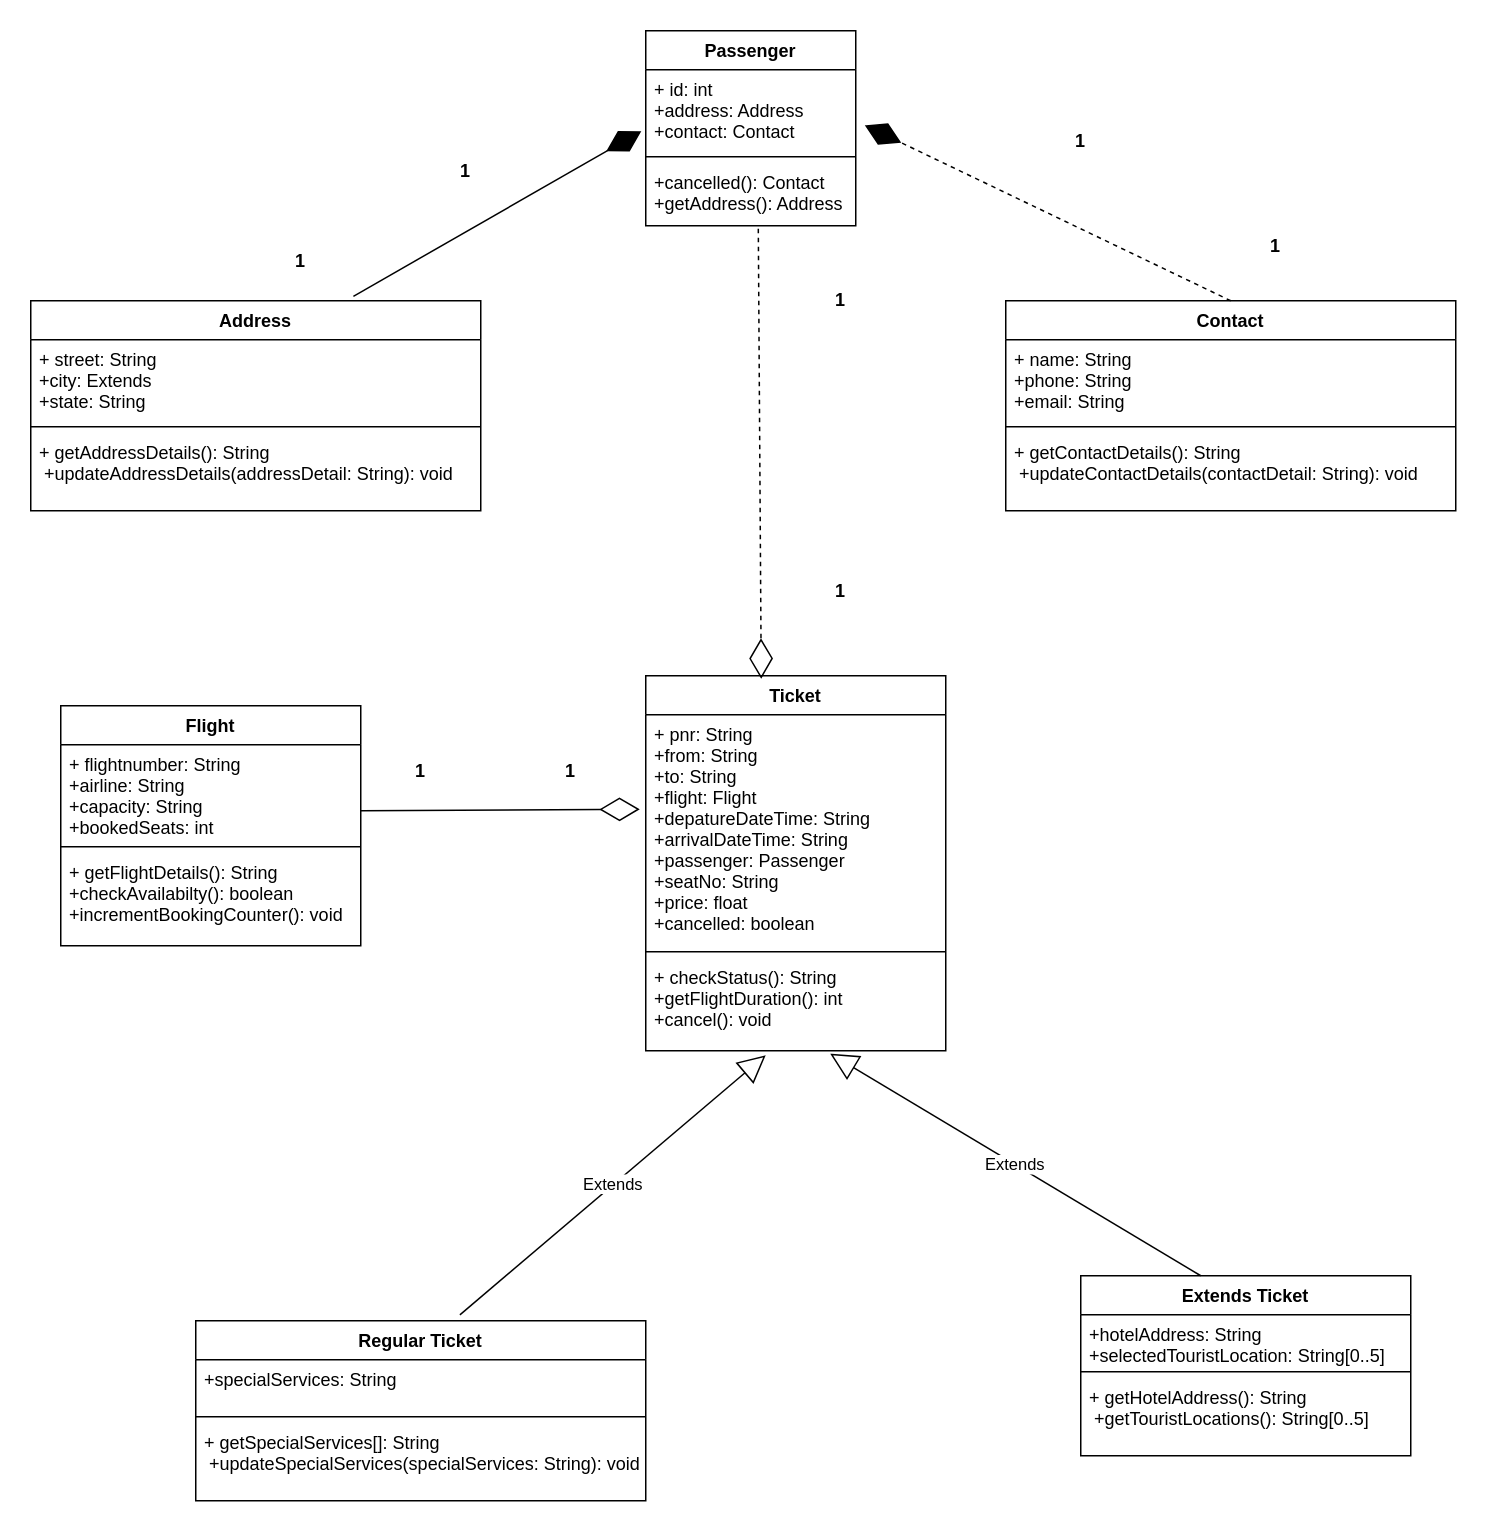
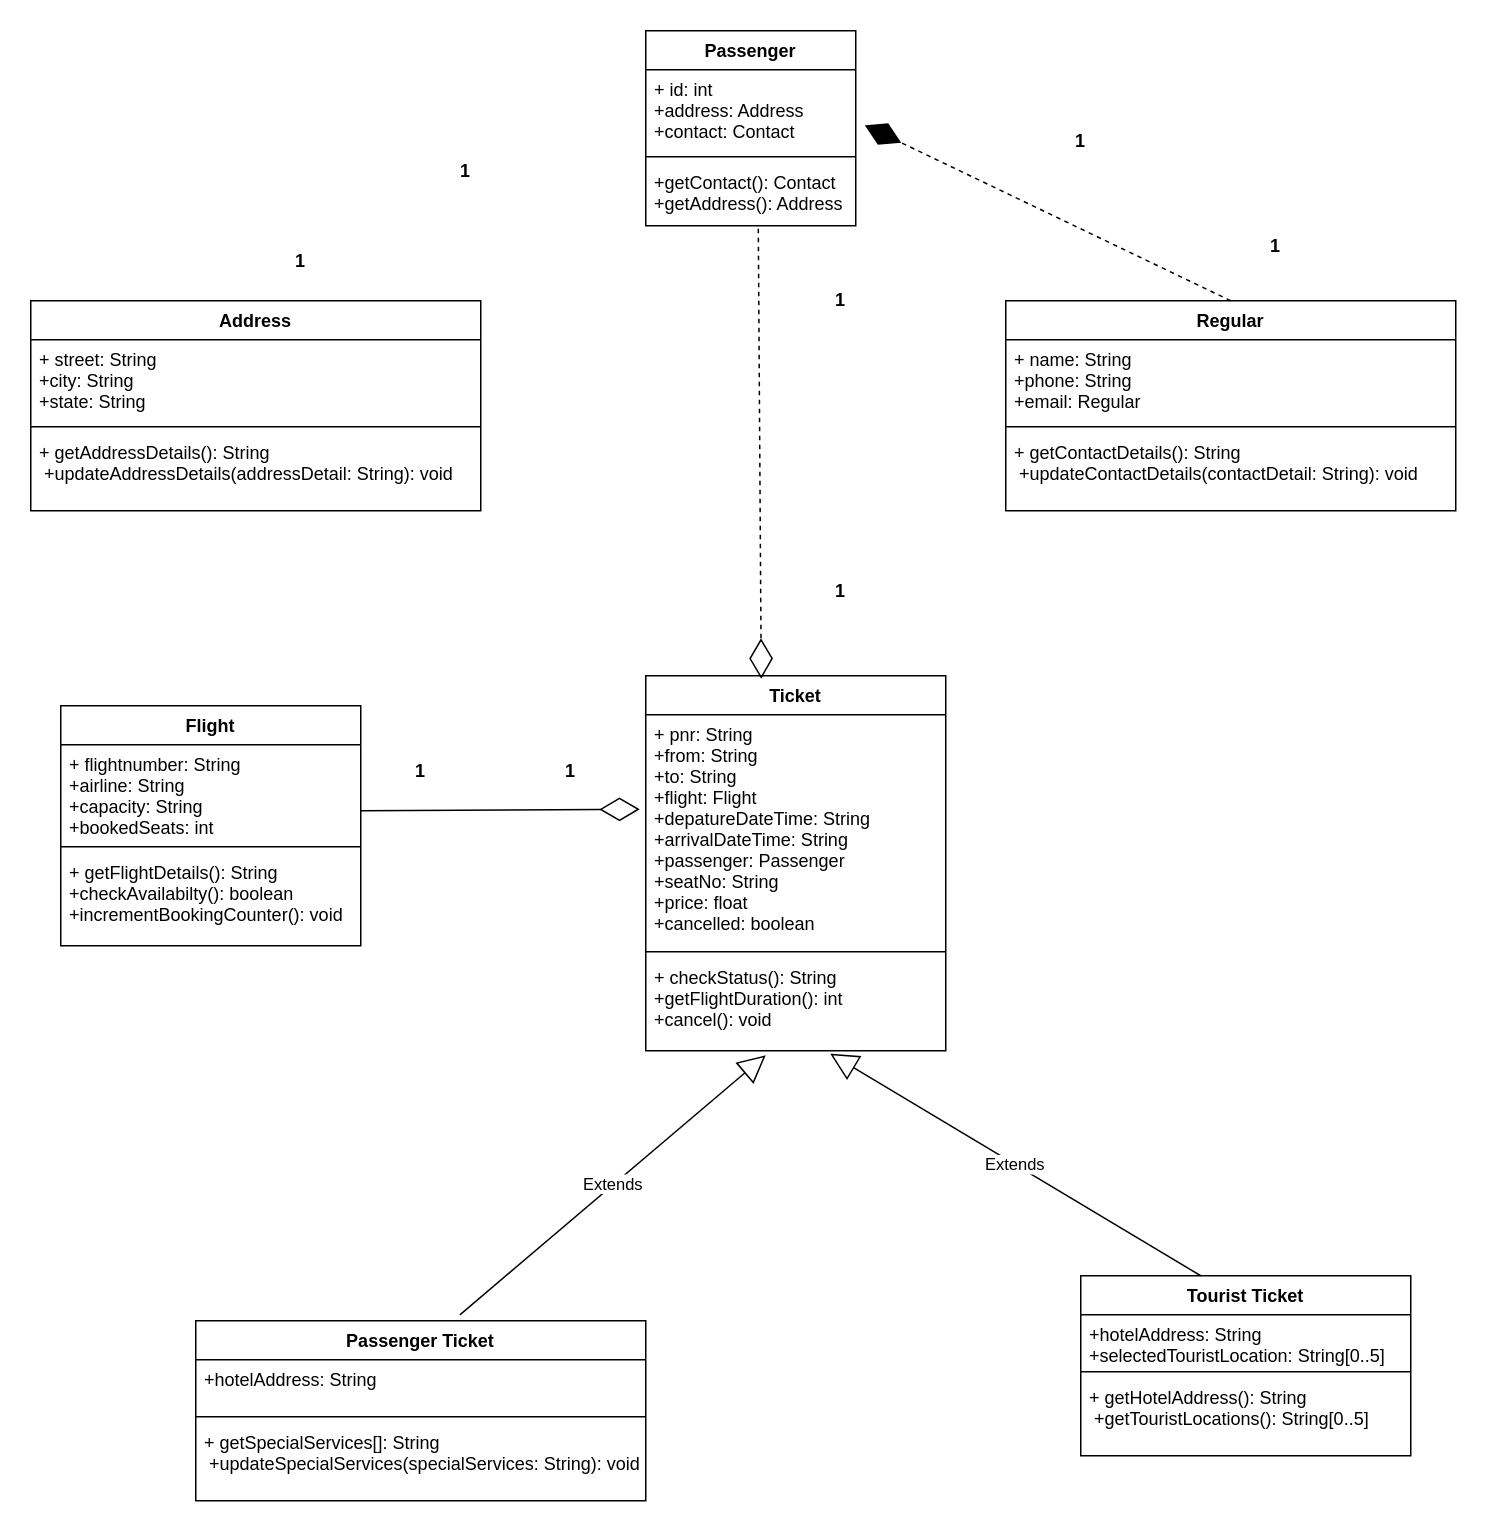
  <mxCell id="0" />
  <mxCell id="1" parent="0" />
  <mxCell id="2" value="Address" style="swimlane;fontStyle=1;align=center;verticalAlign=top;childLayout=stackLayout;horizontal=1;startSize=26;horizontalStack=0;resizeParent=1;resizeParentMax=0;resizeLast=0;collapsible=1;marginBottom=0;" vertex="1" parent="1"><mxGeometry x="20" y="200" width="300" height="140" as="geometry" /></mxCell>
- <mxCell id="3" value="+ street: String&#10;+city: Extends&#10;+state: String" style="text;strokeColor=none;fillColor=none;align=left;verticalAlign=top;spacingLeft=4;spacingRight=4;overflow=hidden;rotatable=0;points=[[0,0.5],[1,0.5]];portConstraint=eastwest;" vertex="1" parent="2"><mxGeometry y="26" width="300" height="54" as="geometry" /></mxCell>
+ <mxCell id="3" value="+ street: String&#10;+city: String&#10;+state: String" style="text;strokeColor=none;fillColor=none;align=left;verticalAlign=top;spacingLeft=4;spacingRight=4;overflow=hidden;rotatable=0;points=[[0,0.5],[1,0.5]];portConstraint=eastwest;" vertex="1" parent="2"><mxGeometry y="26" width="300" height="54" as="geometry" /></mxCell>
  <mxCell id="4" value="" style="line;strokeWidth=1;fillColor=none;align=left;verticalAlign=middle;spacingTop=-1;spacingLeft=3;spacingRight=3;rotatable=0;labelPosition=right;points=[];portConstraint=eastwest;" vertex="1" parent="2"><mxGeometry y="80" width="300" height="8" as="geometry" /></mxCell>
  <mxCell id="5" value="+ getAddressDetails(): String&#10; +updateAddressDetails(addressDetail: String): void" style="text;strokeColor=none;fillColor=none;align=left;verticalAlign=top;spacingLeft=4;spacingRight=4;overflow=hidden;rotatable=0;points=[[0,0.5],[1,0.5]];portConstraint=eastwest;" vertex="1" parent="2"><mxGeometry y="88" width="300" height="52" as="geometry" /></mxCell>
- <mxCell id="6" value="Contact" style="swimlane;fontStyle=1;align=center;verticalAlign=top;childLayout=stackLayout;horizontal=1;startSize=26;horizontalStack=0;resizeParent=1;resizeParentMax=0;resizeLast=0;collapsible=1;marginBottom=0;" vertex="1" parent="1"><mxGeometry x="670" y="200" width="300" height="140" as="geometry" /></mxCell>
- <mxCell id="7" value="+ name: String&#10;+phone: String&#10;+email: String" style="text;strokeColor=none;fillColor=none;align=left;verticalAlign=top;spacingLeft=4;spacingRight=4;overflow=hidden;rotatable=0;points=[[0,0.5],[1,0.5]];portConstraint=eastwest;" vertex="1" parent="6"><mxGeometry y="26" width="300" height="54" as="geometry" /></mxCell>
+ <mxCell id="6" value="Regular" style="swimlane;fontStyle=1;align=center;verticalAlign=top;childLayout=stackLayout;horizontal=1;startSize=26;horizontalStack=0;resizeParent=1;resizeParentMax=0;resizeLast=0;collapsible=1;marginBottom=0;" vertex="1" parent="1"><mxGeometry x="670" y="200" width="300" height="140" as="geometry" /></mxCell>
+ <mxCell id="7" value="+ name: String&#10;+phone: String&#10;+email: Regular" style="text;strokeColor=none;fillColor=none;align=left;verticalAlign=top;spacingLeft=4;spacingRight=4;overflow=hidden;rotatable=0;points=[[0,0.5],[1,0.5]];portConstraint=eastwest;" vertex="1" parent="6"><mxGeometry y="26" width="300" height="54" as="geometry" /></mxCell>
  <mxCell id="8" value="" style="line;strokeWidth=1;fillColor=none;align=left;verticalAlign=middle;spacingTop=-1;spacingLeft=3;spacingRight=3;rotatable=0;labelPosition=right;points=[];portConstraint=eastwest;" vertex="1" parent="6"><mxGeometry y="80" width="300" height="8" as="geometry" /></mxCell>
  <mxCell id="9" value="+ getContactDetails(): String&#10; +updateContactDetails(contactDetail: String): void" style="text;strokeColor=none;fillColor=none;align=left;verticalAlign=top;spacingLeft=4;spacingRight=4;overflow=hidden;rotatable=0;points=[[0,0.5],[1,0.5]];portConstraint=eastwest;" vertex="1" parent="6"><mxGeometry y="88" width="300" height="52" as="geometry" /></mxCell>
  <mxCell id="10" value="Passenger" style="swimlane;fontStyle=1;align=center;verticalAlign=top;childLayout=stackLayout;horizontal=1;startSize=26;horizontalStack=0;resizeParent=1;resizeParentMax=0;resizeLast=0;collapsible=1;marginBottom=0;" vertex="1" parent="1"><mxGeometry x="430" y="20" width="140" height="130" as="geometry" /></mxCell>
  <mxCell id="11" value="+ id: int&#10;+address: Address&#10;+contact: Contact" style="text;strokeColor=none;fillColor=none;align=left;verticalAlign=top;spacingLeft=4;spacingRight=4;overflow=hidden;rotatable=0;points=[[0,0.5],[1,0.5]];portConstraint=eastwest;" vertex="1" parent="10"><mxGeometry y="26" width="140" height="54" as="geometry" /></mxCell>
  <mxCell id="12" value="" style="line;strokeWidth=1;fillColor=none;align=left;verticalAlign=middle;spacingTop=-1;spacingLeft=3;spacingRight=3;rotatable=0;labelPosition=right;points=[];portConstraint=eastwest;" vertex="1" parent="10"><mxGeometry y="80" width="140" height="8" as="geometry" /></mxCell>
- <mxCell id="13" value="+cancelled(): Contact&#10;+getAddress(): Address" style="text;strokeColor=none;fillColor=none;align=left;verticalAlign=top;spacingLeft=4;spacingRight=4;overflow=hidden;rotatable=0;points=[[0,0.5],[1,0.5]];portConstraint=eastwest;" vertex="1" parent="10"><mxGeometry y="88" width="140" height="42" as="geometry" /></mxCell>
+ <mxCell id="13" value="+getContact(): Contact&#10;+getAddress(): Address" style="text;strokeColor=none;fillColor=none;align=left;verticalAlign=top;spacingLeft=4;spacingRight=4;overflow=hidden;rotatable=0;points=[[0,0.5],[1,0.5]];portConstraint=eastwest;" vertex="1" parent="10"><mxGeometry y="88" width="140" height="42" as="geometry" /></mxCell>
  <mxCell id="14" value="Flight" style="swimlane;fontStyle=1;align=center;verticalAlign=top;childLayout=stackLayout;horizontal=1;startSize=26;horizontalStack=0;resizeParent=1;resizeParentMax=0;resizeLast=0;collapsible=1;marginBottom=0;" vertex="1" parent="1"><mxGeometry x="40" y="470" width="200" height="160" as="geometry" /></mxCell>
  <mxCell id="15" value="+ flightnumber: String&#10;+airline: String&#10;+capacity: String&#10;+bookedSeats: int" style="text;strokeColor=none;fillColor=none;align=left;verticalAlign=top;spacingLeft=4;spacingRight=4;overflow=hidden;rotatable=0;points=[[0,0.5],[1,0.5]];portConstraint=eastwest;" vertex="1" parent="14"><mxGeometry y="26" width="200" height="64" as="geometry" /></mxCell>
  <mxCell id="16" value="" style="line;strokeWidth=1;fillColor=none;align=left;verticalAlign=middle;spacingTop=-1;spacingLeft=3;spacingRight=3;rotatable=0;labelPosition=right;points=[];portConstraint=eastwest;" vertex="1" parent="14"><mxGeometry y="90" width="200" height="8" as="geometry" /></mxCell>
  <mxCell id="17" value="+ getFlightDetails(): String&#10;+checkAvailabilty(): boolean&#10;+incrementBookingCounter(): void" style="text;strokeColor=none;fillColor=none;align=left;verticalAlign=top;spacingLeft=4;spacingRight=4;overflow=hidden;rotatable=0;points=[[0,0.5],[1,0.5]];portConstraint=eastwest;" vertex="1" parent="14"><mxGeometry y="98" width="200" height="62" as="geometry" /></mxCell>
  <mxCell id="18" value="Ticket" style="swimlane;fontStyle=1;align=center;verticalAlign=top;childLayout=stackLayout;horizontal=1;startSize=26;horizontalStack=0;resizeParent=1;resizeParentMax=0;resizeLast=0;collapsible=1;marginBottom=0;" vertex="1" parent="1"><mxGeometry x="430" y="450" width="200" height="250" as="geometry" /></mxCell>
  <mxCell id="19" value="+ pnr: String&#10;+from: String&#10;+to: String&#10;+flight: Flight&#10;+depatureDateTime: String&#10;+arrivalDateTime: String&#10;+passenger: Passenger&#10;+seatNo: String&#10;+price: float&#10;+cancelled: boolean" style="text;strokeColor=none;fillColor=none;align=left;verticalAlign=top;spacingLeft=4;spacingRight=4;overflow=hidden;rotatable=0;points=[[0,0.5],[1,0.5]];portConstraint=eastwest;" vertex="1" parent="18"><mxGeometry y="26" width="200" height="154" as="geometry" /></mxCell>
  <mxCell id="20" value="" style="line;strokeWidth=1;fillColor=none;align=left;verticalAlign=middle;spacingTop=-1;spacingLeft=3;spacingRight=3;rotatable=0;labelPosition=right;points=[];portConstraint=eastwest;" vertex="1" parent="18"><mxGeometry y="180" width="200" height="8" as="geometry" /></mxCell>
  <mxCell id="21" value="+ checkStatus(): String&#10;+getFlightDuration(): int&#10;+cancel(): void" style="text;strokeColor=none;fillColor=none;align=left;verticalAlign=top;spacingLeft=4;spacingRight=4;overflow=hidden;rotatable=0;points=[[0,0.5],[1,0.5]];portConstraint=eastwest;" vertex="1" parent="18"><mxGeometry y="188" width="200" height="62" as="geometry" /></mxCell>
- <mxCell id="22" value="Regular Ticket" style="swimlane;fontStyle=1;align=center;verticalAlign=top;childLayout=stackLayout;horizontal=1;startSize=26;horizontalStack=0;resizeParent=1;resizeParentMax=0;resizeLast=0;collapsible=1;marginBottom=0;" vertex="1" parent="1"><mxGeometry x="130" y="880" width="300" height="120" as="geometry" /></mxCell>
- <mxCell id="23" value="+specialServices: String&#10;" style="text;strokeColor=none;fillColor=none;align=left;verticalAlign=top;spacingLeft=4;spacingRight=4;overflow=hidden;rotatable=0;points=[[0,0.5],[1,0.5]];portConstraint=eastwest;" vertex="1" parent="22"><mxGeometry y="26" width="300" height="34" as="geometry" /></mxCell>
+ <mxCell id="22" value="Passenger Ticket" style="swimlane;fontStyle=1;align=center;verticalAlign=top;childLayout=stackLayout;horizontal=1;startSize=26;horizontalStack=0;resizeParent=1;resizeParentMax=0;resizeLast=0;collapsible=1;marginBottom=0;" vertex="1" parent="1"><mxGeometry x="130" y="880" width="300" height="120" as="geometry" /></mxCell>
+ <mxCell id="23" value="+hotelAddress: String&#10;" style="text;strokeColor=none;fillColor=none;align=left;verticalAlign=top;spacingLeft=4;spacingRight=4;overflow=hidden;rotatable=0;points=[[0,0.5],[1,0.5]];portConstraint=eastwest;" vertex="1" parent="22"><mxGeometry y="26" width="300" height="34" as="geometry" /></mxCell>
  <mxCell id="24" value="" style="line;strokeWidth=1;fillColor=none;align=left;verticalAlign=middle;spacingTop=-1;spacingLeft=3;spacingRight=3;rotatable=0;labelPosition=right;points=[];portConstraint=eastwest;" vertex="1" parent="22"><mxGeometry y="60" width="300" height="8" as="geometry" /></mxCell>
  <mxCell id="25" value="+ getSpecialServices[]: String&#10; +updateSpecialServices(specialServices: String): void" style="text;strokeColor=none;fillColor=none;align=left;verticalAlign=top;spacingLeft=4;spacingRight=4;overflow=hidden;rotatable=0;points=[[0,0.5],[1,0.5]];portConstraint=eastwest;" vertex="1" parent="22"><mxGeometry y="68" width="300" height="52" as="geometry" /></mxCell>
- <mxCell id="26" value="Extends Ticket" style="swimlane;fontStyle=1;align=center;verticalAlign=top;childLayout=stackLayout;horizontal=1;startSize=26;horizontalStack=0;resizeParent=1;resizeParentMax=0;resizeLast=0;collapsible=1;marginBottom=0;" vertex="1" parent="1"><mxGeometry x="720" y="850" width="220" height="120" as="geometry" /></mxCell>
+ <mxCell id="26" value="Tourist Ticket" style="swimlane;fontStyle=1;align=center;verticalAlign=top;childLayout=stackLayout;horizontal=1;startSize=26;horizontalStack=0;resizeParent=1;resizeParentMax=0;resizeLast=0;collapsible=1;marginBottom=0;" vertex="1" parent="1"><mxGeometry x="720" y="850" width="220" height="120" as="geometry" /></mxCell>
  <mxCell id="27" value="+hotelAddress: String&#10;+selectedTouristLocation: String[0..5]&#10;" style="text;strokeColor=none;fillColor=none;align=left;verticalAlign=top;spacingLeft=4;spacingRight=4;overflow=hidden;rotatable=0;points=[[0,0.5],[1,0.5]];portConstraint=eastwest;" vertex="1" parent="26"><mxGeometry y="26" width="220" height="34" as="geometry" /></mxCell>
  <mxCell id="28" value="" style="line;strokeWidth=1;fillColor=none;align=left;verticalAlign=middle;spacingTop=-1;spacingLeft=3;spacingRight=3;rotatable=0;labelPosition=right;points=[];portConstraint=eastwest;" vertex="1" parent="26"><mxGeometry y="60" width="220" height="8" as="geometry" /></mxCell>
  <mxCell id="29" value="+ getHotelAddress(): String&#10; +getTouristLocations(): String[0..5]" style="text;strokeColor=none;fillColor=none;align=left;verticalAlign=top;spacingLeft=4;spacingRight=4;overflow=hidden;rotatable=0;points=[[0,0.5],[1,0.5]];portConstraint=eastwest;" vertex="1" parent="26"><mxGeometry y="68" width="220" height="52" as="geometry" /></mxCell>
- <mxCell id="30" value="" style="endArrow=diamondThin;endFill=1;endSize=24;html=1;entryX=-0.021;entryY=0.759;entryDx=0;entryDy=0;entryPerimeter=0;exitX=0.717;exitY=-0.021;exitDx=0;exitDy=0;exitPerimeter=0;" edge="1" parent="1" source="2" target="11"><mxGeometry width="160" relative="1" as="geometry"><mxPoint x="230" y="180" as="sourcePoint" /><mxPoint x="420" y="90" as="targetPoint" /></mxGeometry></mxCell>
  <mxCell id="31" value="" style="endArrow=diamondThin;endFill=1;endSize=24;html=1;exitX=0.5;exitY=0;exitDx=0;exitDy=0;entryX=1.043;entryY=0.685;entryDx=0;entryDy=0;entryPerimeter=0;dashed=1;" edge="1" parent="1" source="6" target="11"><mxGeometry width="160" relative="1" as="geometry"><mxPoint x="630" y="100" as="sourcePoint" /><mxPoint x="790" y="100" as="targetPoint" /></mxGeometry></mxCell>
  <mxCell id="32" value="" style="endArrow=diamondThin;endFill=0;endSize=24;html=1;entryX=0.385;entryY=0.008;entryDx=0;entryDy=0;entryPerimeter=0;exitX=0.536;exitY=1.048;exitDx=0;exitDy=0;exitPerimeter=0;dashed=1;" edge="1" parent="1" source="13" target="18"><mxGeometry width="160" relative="1" as="geometry"><mxPoint x="350" y="280" as="sourcePoint" /><mxPoint x="510" y="280" as="targetPoint" /></mxGeometry></mxCell>
  <mxCell id="33" value="" style="endArrow=diamondThin;endFill=0;endSize=24;html=1;entryX=-0.02;entryY=0.409;entryDx=0;entryDy=0;entryPerimeter=0;" edge="1" parent="1" target="19"><mxGeometry width="160" relative="1" as="geometry"><mxPoint x="240" y="540" as="sourcePoint" /><mxPoint x="400" y="540" as="targetPoint" /></mxGeometry></mxCell>
  <mxCell id="34" value="Extends" style="endArrow=block;endSize=16;endFill=0;html=1;exitX=0.587;exitY=-0.033;exitDx=0;exitDy=0;exitPerimeter=0;entryX=0.4;entryY=1.048;entryDx=0;entryDy=0;entryPerimeter=0;" edge="1" parent="1" source="22" target="21"><mxGeometry width="160" relative="1" as="geometry"><mxPoint x="340" y="760" as="sourcePoint" /><mxPoint x="510" y="710" as="targetPoint" /></mxGeometry></mxCell>
  <mxCell id="35" value="Extends" style="endArrow=block;endSize=16;endFill=0;html=1;entryX=0.615;entryY=1.032;entryDx=0;entryDy=0;entryPerimeter=0;" edge="1" parent="1" target="21"><mxGeometry width="160" relative="1" as="geometry"><mxPoint x="800" y="850" as="sourcePoint" /><mxPoint x="780" y="800" as="targetPoint" /></mxGeometry></mxCell>
  <mxCell id="36" value="1" style="text;align=center;fontStyle=1;verticalAlign=middle;spacingLeft=3;spacingRight=3;strokeColor=none;rotatable=0;points=[[0,0.5],[1,0.5]];portConstraint=eastwest;" vertex="1" parent="1"><mxGeometry x="160" y="160" width="80" height="26" as="geometry" /></mxCell>
  <mxCell id="37" value="1" style="text;align=center;fontStyle=1;verticalAlign=middle;spacingLeft=3;spacingRight=3;strokeColor=none;rotatable=0;points=[[0,0.5],[1,0.5]];portConstraint=eastwest;" vertex="1" parent="1"><mxGeometry x="270" y="100" width="80" height="26" as="geometry" /></mxCell>
  <mxCell id="38" value="1" style="text;align=center;fontStyle=1;verticalAlign=middle;spacingLeft=3;spacingRight=3;strokeColor=none;rotatable=0;points=[[0,0.5],[1,0.5]];portConstraint=eastwest;" vertex="1" parent="1"><mxGeometry x="810" y="150" width="80" height="26" as="geometry" /></mxCell>
  <mxCell id="39" value="1" style="text;align=center;fontStyle=1;verticalAlign=middle;spacingLeft=3;spacingRight=3;strokeColor=none;rotatable=0;points=[[0,0.5],[1,0.5]];portConstraint=eastwest;" vertex="1" parent="1"><mxGeometry x="680" y="80" width="80" height="26" as="geometry" /></mxCell>
  <mxCell id="40" value="1" style="text;align=center;fontStyle=1;verticalAlign=middle;spacingLeft=3;spacingRight=3;strokeColor=none;rotatable=0;points=[[0,0.5],[1,0.5]];portConstraint=eastwest;" vertex="1" parent="1"><mxGeometry x="240" y="500" width="80" height="26" as="geometry" /></mxCell>
  <mxCell id="41" value="1" style="text;align=center;fontStyle=1;verticalAlign=middle;spacingLeft=3;spacingRight=3;strokeColor=none;rotatable=0;points=[[0,0.5],[1,0.5]];portConstraint=eastwest;" vertex="1" parent="1"><mxGeometry x="340" y="500" width="80" height="26" as="geometry" /></mxCell>
  <mxCell id="42" value="1" style="text;align=center;fontStyle=1;verticalAlign=middle;spacingLeft=3;spacingRight=3;strokeColor=none;rotatable=0;points=[[0,0.5],[1,0.5]];portConstraint=eastwest;" vertex="1" parent="1"><mxGeometry x="520" y="186" width="80" height="26" as="geometry" /></mxCell>
  <mxCell id="43" value="1" style="text;align=center;fontStyle=1;verticalAlign=middle;spacingLeft=3;spacingRight=3;strokeColor=none;rotatable=0;points=[[0,0.5],[1,0.5]];portConstraint=eastwest;" vertex="1" parent="1"><mxGeometry x="520" y="380" width="80" height="26" as="geometry" /></mxCell>
